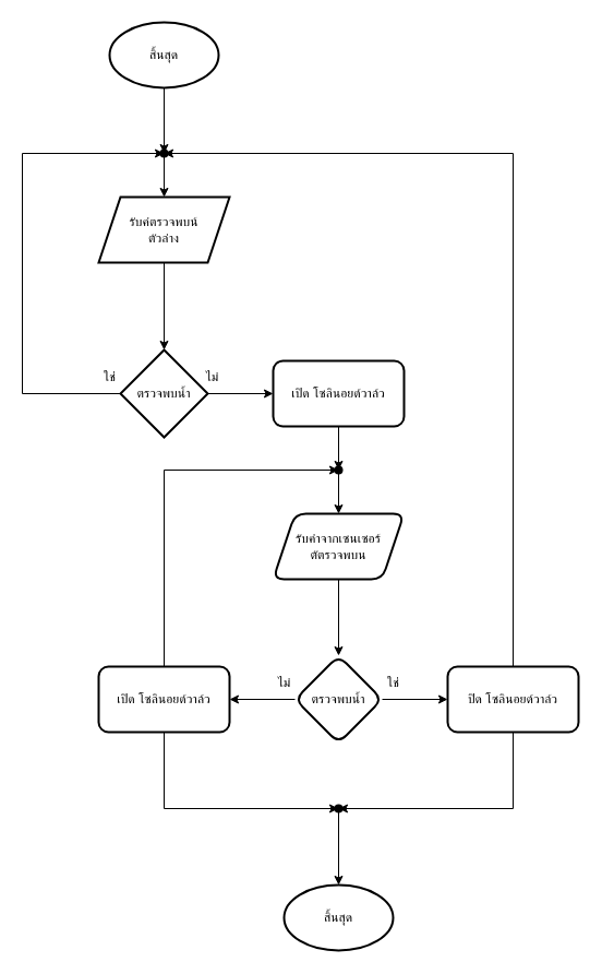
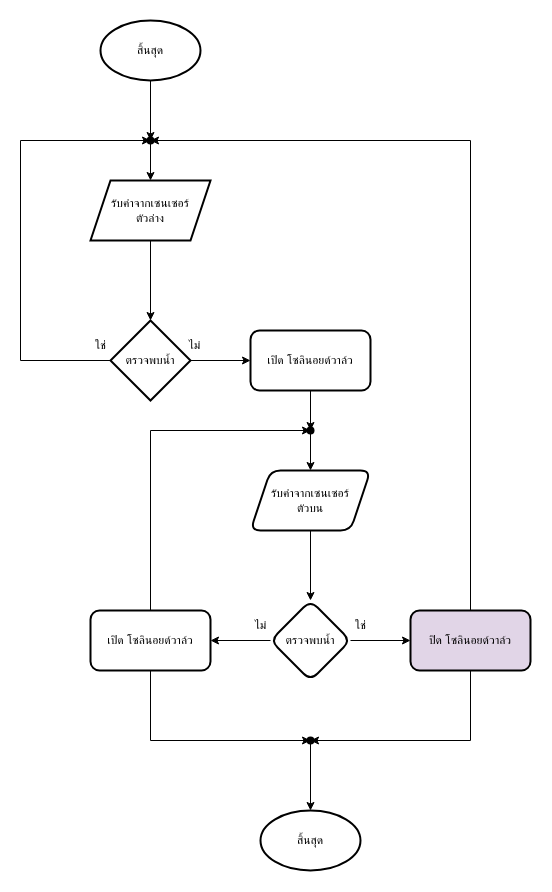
  <mxCell id="0" />
  <mxCell id="1" parent="0" />
  <mxCell id="2" value="" style="edgeStyle=orthogonalEdgeStyle;rounded=0;orthogonalLoop=1;jettySize=auto;html=1;" edge="1" parent="1" source="3" target="5"><mxGeometry relative="1" as="geometry" /></mxCell>
- <mxCell id="3" value="รับค่ตรวจพบน์&lt;div&gt;ตัวล่าง&lt;/div&gt;" style="shape=parallelogram;perimeter=parallelogramPerimeter;whiteSpace=wrap;html=1;fixedSize=1;strokeWidth=2;" vertex="1" parent="1"><mxGeometry x="90" y="180" width="120" height="60" as="geometry" /></mxCell>
+ <mxCell id="3" value="รับค่าจากเซนเซอร์&lt;div&gt;ตัวล่าง&lt;/div&gt;" style="shape=parallelogram;perimeter=parallelogramPerimeter;whiteSpace=wrap;html=1;fixedSize=1;strokeWidth=2;" vertex="1" parent="1"><mxGeometry x="90" y="180" width="120" height="60" as="geometry" /></mxCell>
  <mxCell id="4" value="" style="edgeStyle=orthogonalEdgeStyle;rounded=0;orthogonalLoop=1;jettySize=auto;html=1;" edge="1" parent="1" source="5" target="7"><mxGeometry relative="1" as="geometry" /></mxCell>
  <mxCell id="5" value="ตรวจพบน้ำ" style="rhombus;whiteSpace=wrap;html=1;strokeWidth=2;" vertex="1" parent="1"><mxGeometry x="110" y="320" width="80" height="80" as="geometry" /></mxCell>
  <mxCell id="6" value="" style="edgeStyle=orthogonalEdgeStyle;rounded=0;orthogonalLoop=1;jettySize=auto;html=1;" edge="1" parent="1" source="7" target="24"><mxGeometry relative="1" as="geometry" /></mxCell>
  <mxCell id="7" value="เปิด&amp;nbsp;โซลินอยด์วาล์ว" style="rounded=1;whiteSpace=wrap;html=1;strokeWidth=2;" vertex="1" parent="1"><mxGeometry x="250" y="330" width="120" height="60" as="geometry" /></mxCell>
  <mxCell id="8" style="edgeStyle=orthogonalEdgeStyle;rounded=0;orthogonalLoop=1;jettySize=auto;html=1;entryX=0.5;entryY=0;entryDx=0;entryDy=0;" edge="1" parent="1" source="9" target="3"><mxGeometry relative="1" as="geometry" /></mxCell>
  <mxCell id="9" value="" style="shape=waypoint;sketch=0;size=6;pointerEvents=1;points=[];fillColor=default;resizable=0;rotatable=0;perimeter=centerPerimeter;snapToPoint=1;rounded=1;strokeWidth=2;" vertex="1" parent="1"><mxGeometry x="140" y="130" width="20" height="20" as="geometry" /></mxCell>
  <mxCell id="10" value="" style="edgeStyle=orthogonalEdgeStyle;rounded=0;orthogonalLoop=1;jettySize=auto;html=1;" edge="1" parent="1" source="11" target="14"><mxGeometry relative="1" as="geometry" /></mxCell>
- <mxCell id="11" value="รับค่าจากเซนเซอร์&lt;div&gt;ตัตรวจพบน&lt;/div&gt;" style="shape=parallelogram;perimeter=parallelogramPerimeter;whiteSpace=wrap;html=1;fixedSize=1;rounded=1;strokeWidth=2;" vertex="1" parent="1"><mxGeometry x="250" y="470" width="120" height="60" as="geometry" /></mxCell>
+ <mxCell id="11" value="รับค่าจากเซนเซอร์&lt;div&gt;ตัวบน&lt;/div&gt;" style="shape=parallelogram;perimeter=parallelogramPerimeter;whiteSpace=wrap;html=1;fixedSize=1;rounded=1;strokeWidth=2;" vertex="1" parent="1"><mxGeometry x="250" y="470" width="120" height="60" as="geometry" /></mxCell>
  <mxCell id="12" value="" style="edgeStyle=orthogonalEdgeStyle;rounded=0;orthogonalLoop=1;jettySize=auto;html=1;" edge="1" parent="1" source="14" target="17"><mxGeometry relative="1" as="geometry" /></mxCell>
  <mxCell id="13" value="" style="edgeStyle=orthogonalEdgeStyle;rounded=0;orthogonalLoop=1;jettySize=auto;html=1;" edge="1" parent="1" source="14" target="19"><mxGeometry relative="1" as="geometry" /></mxCell>
  <mxCell id="14" value="ตรวจพบน้ำ" style="rhombus;whiteSpace=wrap;html=1;rounded=1;strokeWidth=2;" vertex="1" parent="1"><mxGeometry x="270" y="600" width="80" height="80" as="geometry" /></mxCell>
  <mxCell id="15" style="edgeStyle=orthogonalEdgeStyle;rounded=0;orthogonalLoop=1;jettySize=auto;html=1;" edge="1" parent="1" source="17" target="21"><mxGeometry relative="1" as="geometry"><Array as="points"><mxPoint x="150" y="740" /></Array></mxGeometry></mxCell>
  <mxCell id="16" value="" style="edgeStyle=orthogonalEdgeStyle;rounded=0;orthogonalLoop=1;jettySize=auto;html=1;" edge="1" parent="1" source="17" target="24"><mxGeometry relative="1" as="geometry"><Array as="points"><mxPoint x="150" y="430" /></Array></mxGeometry></mxCell>
  <mxCell id="17" value="เปิด โซลินอยด์วาล์ว" style="rounded=1;whiteSpace=wrap;html=1;strokeWidth=2;" vertex="1" parent="1"><mxGeometry x="90" y="610" width="120" height="60" as="geometry" /></mxCell>
  <mxCell id="18" value="" style="edgeStyle=orthogonalEdgeStyle;rounded=0;orthogonalLoop=1;jettySize=auto;html=1;" edge="1" parent="1" source="19" target="21"><mxGeometry relative="1" as="geometry"><Array as="points"><mxPoint x="470" y="740" /></Array></mxGeometry></mxCell>
- <mxCell id="19" value="ปิด โซลินอยด์วาล์ว" style="whiteSpace=wrap;html=1;rounded=1;strokeWidth=2;" vertex="1" parent="1"><mxGeometry x="410" y="610" width="120" height="60" as="geometry" /></mxCell>
+ <mxCell id="19" value="ปิด โซลินอยด์วาล์ว" style="whiteSpace=wrap;html=1;rounded=1;strokeWidth=2;fillColor=#e1d5e7;" vertex="1" parent="1"><mxGeometry x="410" y="610" width="120" height="60" as="geometry" /></mxCell>
  <mxCell id="20" value="" style="edgeStyle=orthogonalEdgeStyle;rounded=0;orthogonalLoop=1;jettySize=auto;html=1;entryX=0.5;entryY=0;entryDx=0;entryDy=0;entryPerimeter=0;" edge="1" parent="1" source="21" target="22"><mxGeometry relative="1" as="geometry"><mxPoint x="310" y="800" as="targetPoint" /></mxGeometry></mxCell>
  <mxCell id="21" value="" style="shape=waypoint;sketch=0;size=6;pointerEvents=1;points=[];fillColor=default;resizable=0;rotatable=0;perimeter=centerPerimeter;snapToPoint=1;rounded=1;strokeWidth=2;" vertex="1" parent="1"><mxGeometry x="300" y="730" width="20" height="20" as="geometry" /></mxCell>
  <mxCell id="22" value="สิ้นสุด" style="strokeWidth=2;html=1;shape=mxgraph.flowchart.start_2;whiteSpace=wrap;" vertex="1" parent="1"><mxGeometry x="260" y="810" width="100" height="60" as="geometry" /></mxCell>
  <mxCell id="23" value="" style="edgeStyle=orthogonalEdgeStyle;rounded=0;orthogonalLoop=1;jettySize=auto;html=1;" edge="1" parent="1" source="24" target="11"><mxGeometry relative="1" as="geometry" /></mxCell>
  <mxCell id="24" value="" style="shape=waypoint;sketch=0;size=6;pointerEvents=1;points=[];fillColor=default;resizable=0;rotatable=0;perimeter=centerPerimeter;snapToPoint=1;rounded=1;strokeWidth=2;" vertex="1" parent="1"><mxGeometry x="300" y="420" width="20" height="20" as="geometry" /></mxCell>
  <mxCell id="25" style="edgeStyle=orthogonalEdgeStyle;rounded=0;orthogonalLoop=1;jettySize=auto;html=1;exitX=0.5;exitY=0;exitDx=0;exitDy=0;entryX=0.8;entryY=0.867;entryDx=0;entryDy=0;entryPerimeter=0;" edge="1" parent="1" source="19" target="9"><mxGeometry relative="1" as="geometry"><Array as="points"><mxPoint x="470" y="140" /></Array></mxGeometry></mxCell>
  <mxCell id="26" value="ใช่" style="text;html=1;align=center;verticalAlign=middle;resizable=0;points=[];autosize=1;strokeColor=none;fillColor=none;" vertex="1" parent="1"><mxGeometry x="340" y="610" width="40" height="30" as="geometry" /></mxCell>
  <mxCell id="27" value="ใช่" style="text;html=1;align=center;verticalAlign=middle;resizable=0;points=[];autosize=1;strokeColor=none;fillColor=none;" vertex="1" parent="1"><mxGeometry x="80" y="330" width="40" height="30" as="geometry" /></mxCell>
  <mxCell id="28" style="edgeStyle=orthogonalEdgeStyle;rounded=0;orthogonalLoop=1;jettySize=auto;html=1;exitX=0;exitY=0.5;exitDx=0;exitDy=0;entryX=0.333;entryY=0.667;entryDx=0;entryDy=0;entryPerimeter=0;" edge="1" parent="1" source="5" target="9"><mxGeometry relative="1" as="geometry"><Array as="points"><mxPoint x="20" y="360" /><mxPoint x="20" y="140" /></Array></mxGeometry></mxCell>
  <mxCell id="29" value="" style="edgeStyle=orthogonalEdgeStyle;rounded=0;orthogonalLoop=1;jettySize=auto;html=1;" edge="1" parent="1" source="30" target="9"><mxGeometry relative="1" as="geometry" /></mxCell>
  <mxCell id="30" value="สิ้นสุด" style="strokeWidth=2;html=1;shape=mxgraph.flowchart.start_2;whiteSpace=wrap;" vertex="1" parent="1"><mxGeometry x="100" y="20" width="100" height="60" as="geometry" /></mxCell>
  <mxCell id="31" value="ไม่" style="text;html=1;align=center;verticalAlign=middle;resizable=0;points=[];autosize=1;strokeColor=none;fillColor=none;" vertex="1" parent="1"><mxGeometry x="174" y="330" width="40" height="30" as="geometry" /></mxCell>
  <mxCell id="32" value="ไม่" style="text;html=1;align=center;verticalAlign=middle;resizable=0;points=[];autosize=1;strokeColor=none;fillColor=none;" vertex="1" parent="1"><mxGeometry x="240" y="610" width="40" height="30" as="geometry" /></mxCell>
